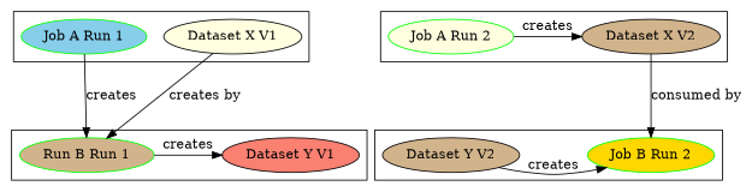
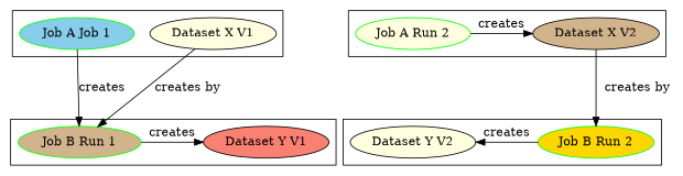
  digraph {
    newrank=true
    rankdir=TB
    ranksep=1
    node [fillcolor=tan style=filled]
-   n1 [color=green fillcolor=skyblue label="Job A Run 1"]
+   n1 [color=green fillcolor=skyblue label="Job A Job 1"]
    n2 [fillcolor=lightyellow label="Dataset X V1"]
-   n3 [color=green label="Run B Run 1"]
+   n3 [color=green label="Job B Run 1"]
    n4 [fillcolor=salmon label="Dataset Y V1"]
    n5 [color=green fillcolor=lightyellow label="Job A Run 2"]
    n6 [label="Dataset X V2"]
    n7 [color=green fillcolor=gold label="Job B Run 2"]
-   n8 [label="Dataset Y V2"]
+   n8 [fillcolor=lightyellow label="Dataset Y V2"]
    subgraph cluster_1 {
      rank=same
      n1
      n2
    }
    subgraph cluster_2 {
      rank=same
      n3
      n4
    }
    subgraph cluster_3 {
      rank=same
      n5
      n6
    }
    subgraph cluster_4 {
      rank=same
      n7
      n8
    }
    n1 -> n3 [label=creates]
    n2 -> n3 [label="creates by"]
    n3 -> n4 [label=creates]
    n5 -> n6 [label=creates]
-   n6 -> n7 [label="consumed by"]
-   n8 -> n7 [label=creates]
+   n6 -> n7 [label="creates by"]
+   n7 -> n8 [label=creates]
  }
